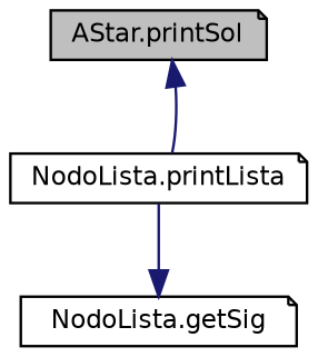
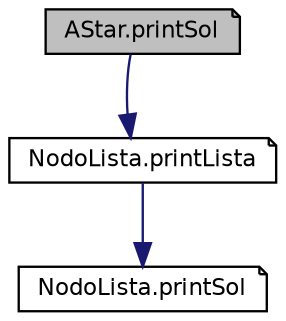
  digraph {
    rankdir=TB
    node [color=black fillcolor=white fontname=Helvetica fontsize=10 shape=note style=filled]
    edge [color=midnightblue fontname=Helvetica fontsize=10 labelfontname=Helvetica labelfontsize=10 style=solid]
    n1 [fillcolor=grey75 fontcolor=black height=0.2 label="AStar.printSol" width=0.4]
    n2 [height=0.2 label="NodoLista.printLista" width=0.4]
-   n3 [height=0.2 label="NodoLista.getSig" width=0.4]
-   n2 -> n1
+   n3 [height=0.2 label="NodoLista.printSol" width=0.4]
+   n1 -> n2
    n2 -> n3
  }
